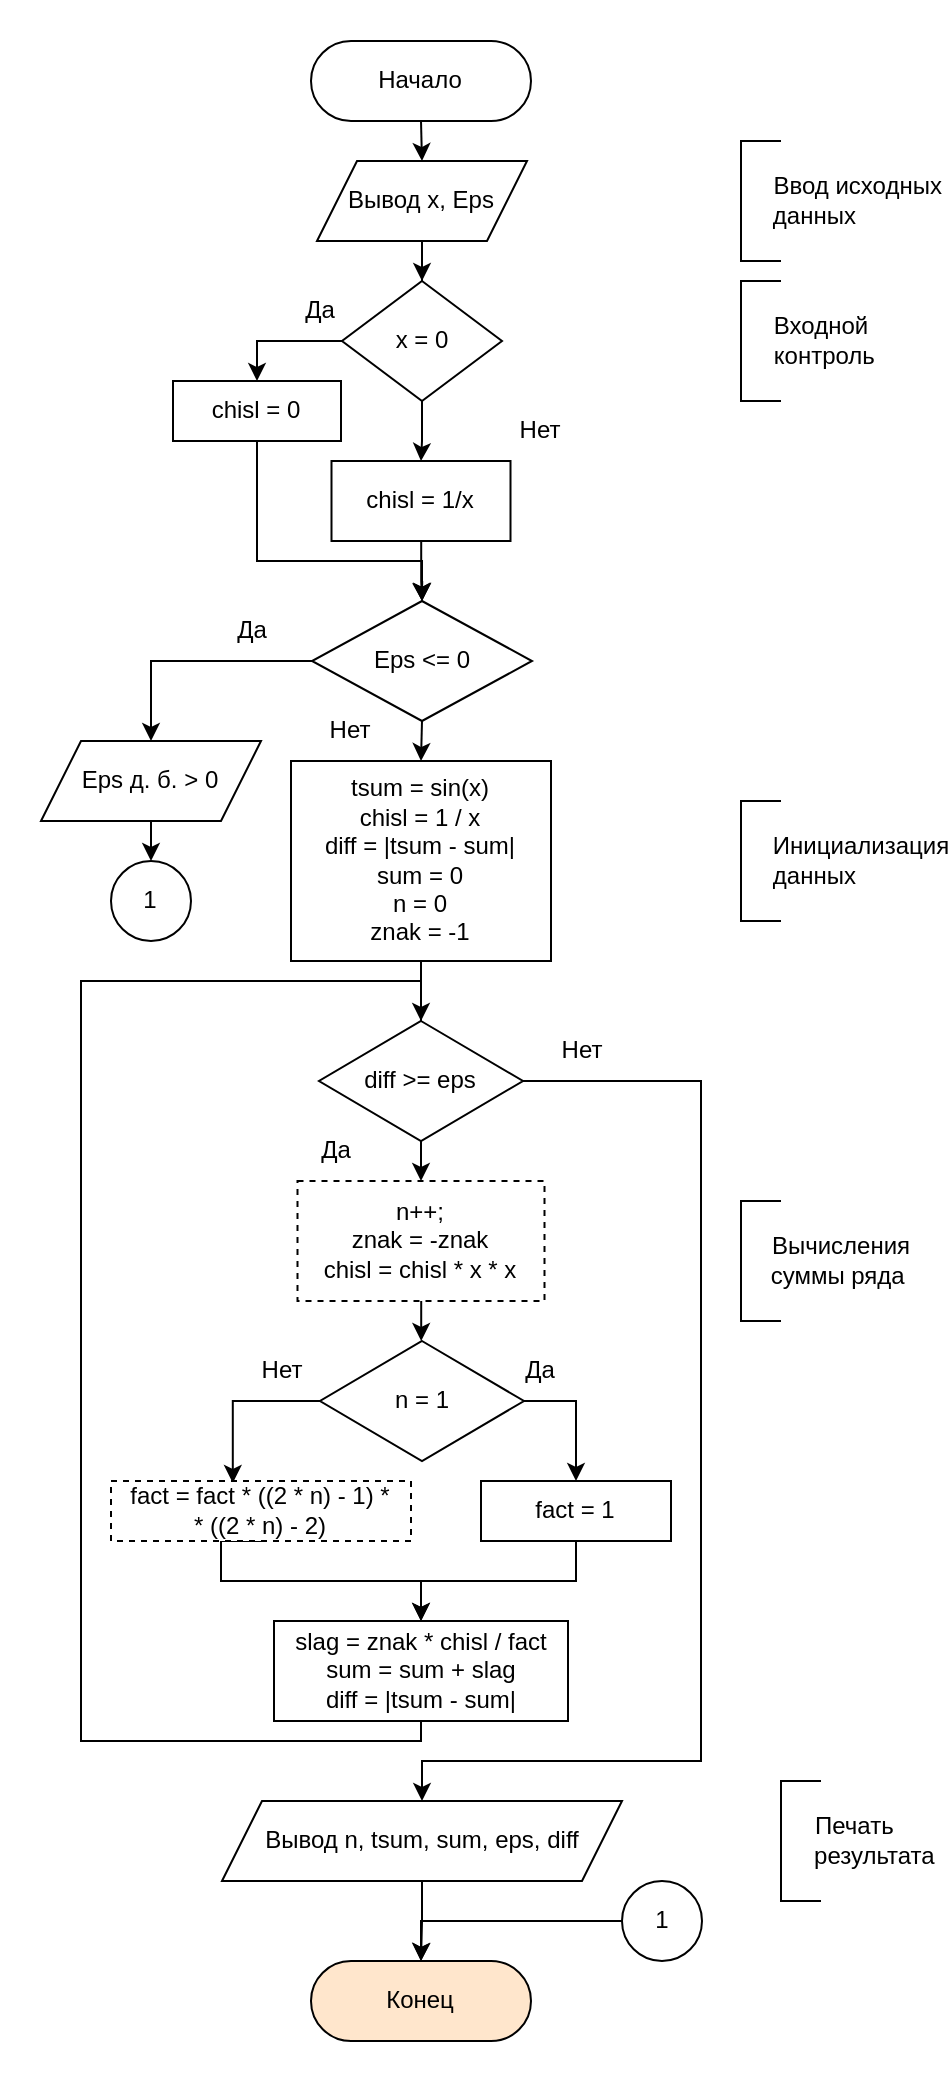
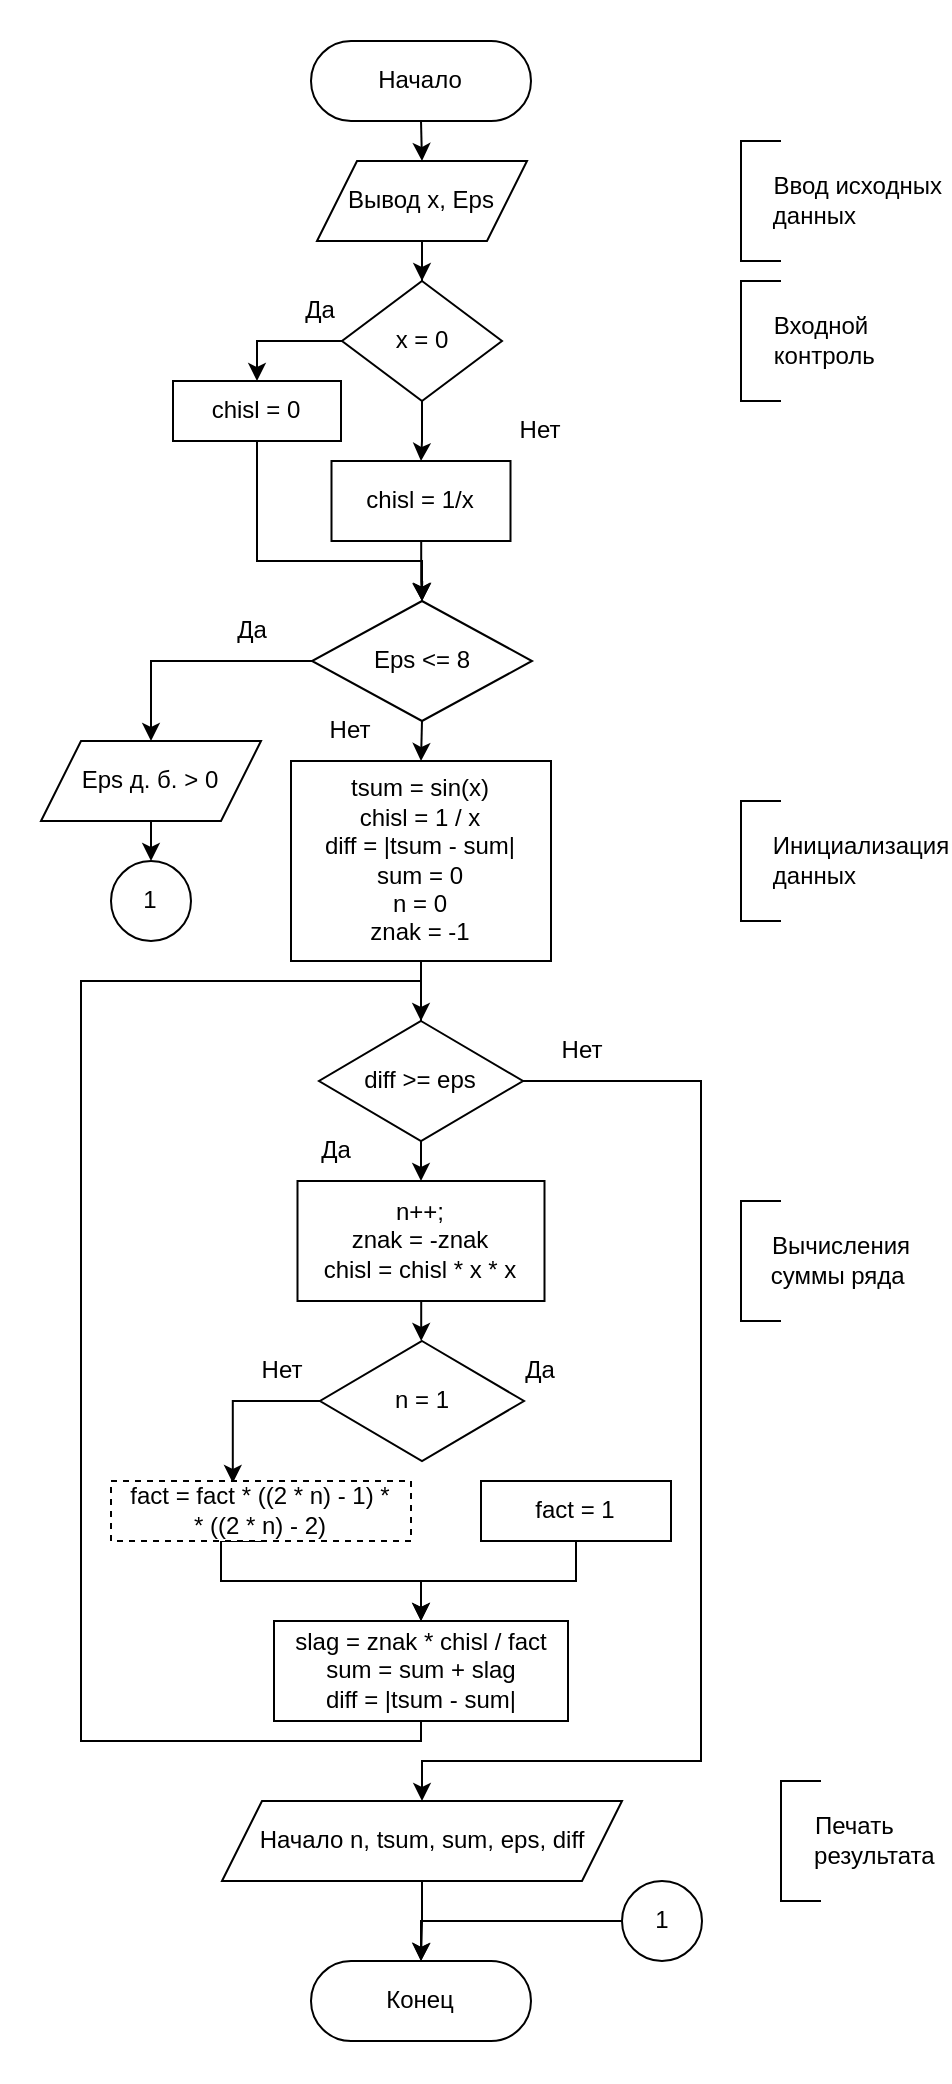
  <mxCell id="0" />
  <mxCell id="1" parent="0" />
  <mxCell id="2" style="edgeStyle=orthogonalEdgeStyle;rounded=0;orthogonalLoop=1;jettySize=auto;html=1;exitX=0.5;exitY=1;exitDx=0;exitDy=0;entryX=0.5;entryY=0;entryDx=0;entryDy=0;" parent="1" source="3" target="5" edge="1"><mxGeometry relative="1" as="geometry" /></mxCell>
  <mxCell id="3" value="Начало" style="rounded=1;whiteSpace=wrap;html=1;arcSize=50;" parent="1" vertex="1"><mxGeometry x="155" y="20" width="110" height="40" as="geometry" /></mxCell>
  <mxCell id="4" style="edgeStyle=orthogonalEdgeStyle;rounded=0;orthogonalLoop=1;jettySize=auto;html=1;entryX=0.5;entryY=0;entryDx=0;entryDy=0;" edge="1" parent="1" source="5" target="46"><mxGeometry relative="1" as="geometry" /></mxCell>
  <mxCell id="5" value="Вывод x, Eps" style="shape=parallelogram;perimeter=parallelogramPerimeter;whiteSpace=wrap;html=1;fixedSize=1;" parent="1" vertex="1"><mxGeometry x="158" y="80" width="105" height="40" as="geometry" /></mxCell>
  <mxCell id="6" style="edgeStyle=orthogonalEdgeStyle;rounded=0;orthogonalLoop=1;jettySize=auto;html=1;exitX=0.5;exitY=1;exitDx=0;exitDy=0;entryX=0.5;entryY=0;entryDx=0;entryDy=0;" parent="1" source="7" target="10" edge="1"><mxGeometry relative="1" as="geometry" /></mxCell>
  <mxCell id="7" value="Eps д. б. &amp;gt; 0" style="shape=parallelogram;perimeter=parallelogramPerimeter;whiteSpace=wrap;html=1;fixedSize=1;" parent="1" vertex="1"><mxGeometry x="20" y="370" width="110" height="40" as="geometry" /></mxCell>
  <mxCell id="8" style="edgeStyle=orthogonalEdgeStyle;rounded=0;orthogonalLoop=1;jettySize=auto;html=1;" edge="1" parent="1" source="9"><mxGeometry relative="1" as="geometry"><mxPoint x="210" y="550" as="targetPoint" /></mxGeometry></mxCell>
  <mxCell id="9" value="&lt;span&gt;tsum = sin(x)&lt;/span&gt;&lt;br&gt;&lt;div&gt;chisl = 1 / x&lt;/div&gt;&lt;div&gt;&lt;span style=&quot;font-size: 12px&quot;&gt;diff = |tsum - sum|&lt;/span&gt;&lt;br&gt;&lt;/div&gt;&lt;div&gt;sum = 0&lt;/div&gt;&lt;div&gt;n = 0&lt;/div&gt;&lt;div&gt;znak = -1&lt;/div&gt;" style="rounded=0;whiteSpace=wrap;html=1;" parent="1" vertex="1"><mxGeometry x="145" y="380" width="130" height="100" as="geometry" /></mxCell>
  <mxCell id="10" value="1" style="ellipse;whiteSpace=wrap;html=1;aspect=fixed;" parent="1" vertex="1"><mxGeometry x="55" y="430" width="40" height="40" as="geometry" /></mxCell>
  <mxCell id="11" style="edgeStyle=orthogonalEdgeStyle;rounded=0;orthogonalLoop=1;jettySize=auto;html=1;exitX=0.5;exitY=1;exitDx=0;exitDy=0;entryX=0.5;entryY=0;entryDx=0;entryDy=0;" parent="1" source="13" target="15" edge="1"><mxGeometry relative="1" as="geometry" /></mxCell>
  <mxCell id="12" style="edgeStyle=orthogonalEdgeStyle;rounded=0;orthogonalLoop=1;jettySize=auto;html=1;exitX=1;exitY=0.5;exitDx=0;exitDy=0;entryX=0.5;entryY=0;entryDx=0;entryDy=0;" parent="1" source="13" target="29" edge="1"><mxGeometry relative="1" as="geometry"><Array as="points"><mxPoint x="350" y="540" /><mxPoint x="350" y="880" /><mxPoint x="211" y="880" /></Array></mxGeometry></mxCell>
  <mxCell id="13" value="diff &amp;gt;= eps" style="rhombus;whiteSpace=wrap;html=1;" parent="1" vertex="1"><mxGeometry x="159" y="510" width="102" height="60" as="geometry" /></mxCell>
  <mxCell id="14" style="edgeStyle=orthogonalEdgeStyle;rounded=0;orthogonalLoop=1;jettySize=auto;html=1;entryX=0.5;entryY=0;entryDx=0;entryDy=0;" parent="1" source="15" target="21" edge="1"><mxGeometry relative="1" as="geometry" /></mxCell>
- <mxCell id="15" value="&lt;div&gt;n++;&lt;/div&gt;&lt;div&gt;znak = -znak&lt;/div&gt;&lt;div&gt;chisl = chisl * x * x&lt;/div&gt;" style="rounded=0;whiteSpace=wrap;html=1;dashed=1;" parent="1" vertex="1"><mxGeometry x="148.25" y="590" width="123.5" height="60" as="geometry" /></mxCell>
+ <mxCell id="15" value="&lt;div&gt;n++;&lt;/div&gt;&lt;div&gt;znak = -znak&lt;/div&gt;&lt;div&gt;chisl = chisl * x * x&lt;/div&gt;" style="rounded=0;whiteSpace=wrap;html=1;" parent="1" vertex="1"><mxGeometry x="148.25" y="590" width="123.5" height="60" as="geometry" /></mxCell>
  <mxCell id="16" style="edgeStyle=orthogonalEdgeStyle;rounded=0;orthogonalLoop=1;jettySize=auto;html=1;exitX=0.5;exitY=1;exitDx=0;exitDy=0;entryX=0.5;entryY=0;entryDx=0;entryDy=0;" parent="1" source="18" target="9" edge="1"><mxGeometry relative="1" as="geometry" /></mxCell>
  <mxCell id="17" style="edgeStyle=orthogonalEdgeStyle;rounded=0;orthogonalLoop=1;jettySize=auto;html=1;exitX=0;exitY=0.5;exitDx=0;exitDy=0;entryX=0.5;entryY=0;entryDx=0;entryDy=0;" parent="1" source="18" target="7" edge="1"><mxGeometry relative="1" as="geometry" /></mxCell>
- <mxCell id="18" value="Eps &amp;lt;= 0" style="rhombus;whiteSpace=wrap;html=1;" parent="1" vertex="1"><mxGeometry x="155.5" y="300" width="110" height="60" as="geometry" /></mxCell>
- <mxCell id="19" style="edgeStyle=orthogonalEdgeStyle;rounded=0;orthogonalLoop=1;jettySize=auto;html=1;exitX=1;exitY=0.5;exitDx=0;exitDy=0;entryX=0.5;entryY=0;entryDx=0;entryDy=0;" parent="1" source="21" target="23" edge="1"><mxGeometry relative="1" as="geometry" /></mxCell>
+ <mxCell id="18" value="Eps &amp;lt;= 8" style="rhombus;whiteSpace=wrap;html=1;" parent="1" vertex="1"><mxGeometry x="155.5" y="300" width="110" height="60" as="geometry" /></mxCell>
  <mxCell id="20" style="edgeStyle=orthogonalEdgeStyle;rounded=0;orthogonalLoop=1;jettySize=auto;html=1;exitX=0;exitY=0.5;exitDx=0;exitDy=0;entryX=0.406;entryY=0.033;entryDx=0;entryDy=0;entryPerimeter=0;" parent="1" source="21" target="25" edge="1"><mxGeometry relative="1" as="geometry" /></mxCell>
  <mxCell id="21" value="n = 1" style="rhombus;whiteSpace=wrap;html=1;" parent="1" vertex="1"><mxGeometry x="159.5" y="670" width="102" height="60" as="geometry" /></mxCell>
  <mxCell id="22" style="edgeStyle=orthogonalEdgeStyle;rounded=0;orthogonalLoop=1;jettySize=auto;html=1;exitX=0.5;exitY=1;exitDx=0;exitDy=0;entryX=0.5;entryY=0;entryDx=0;entryDy=0;" parent="1" source="23" target="27" edge="1"><mxGeometry relative="1" as="geometry" /></mxCell>
  <mxCell id="23" value="fact = 1" style="rounded=0;whiteSpace=wrap;html=1;" parent="1" vertex="1"><mxGeometry x="240" y="740" width="95" height="30" as="geometry" /></mxCell>
  <mxCell id="24" style="edgeStyle=orthogonalEdgeStyle;rounded=0;orthogonalLoop=1;jettySize=auto;html=1;exitX=0.5;exitY=1;exitDx=0;exitDy=0;" parent="1" source="25" edge="1"><mxGeometry relative="1" as="geometry"><mxPoint x="210" y="810" as="targetPoint" /><Array as="points"><mxPoint x="110" y="770" /><mxPoint x="110" y="790" /><mxPoint x="210" y="790" /></Array></mxGeometry></mxCell>
  <mxCell id="25" value="fact = fact * ((2 * n) - 1) *&lt;br&gt;* ((2 * n) - 2)" style="rounded=0;whiteSpace=wrap;html=1;dashed=1;" parent="1" vertex="1"><mxGeometry x="55" y="740" width="150" height="30" as="geometry" /></mxCell>
  <mxCell id="26" style="edgeStyle=orthogonalEdgeStyle;rounded=0;orthogonalLoop=1;jettySize=auto;html=1;exitX=0.5;exitY=1;exitDx=0;exitDy=0;entryX=0.5;entryY=0;entryDx=0;entryDy=0;" parent="1" source="27" edge="1" target="13"><mxGeometry relative="1" as="geometry"><mxPoint x="210" y="450" as="targetPoint" /><Array as="points"><mxPoint x="210" y="870" /><mxPoint x="40" y="870" /><mxPoint x="40" y="490" /><mxPoint x="210" y="490" /></Array></mxGeometry></mxCell>
  <mxCell id="27" value="&lt;div&gt;slag = znak * chisl / fact&lt;/div&gt;&lt;div&gt;&lt;span&gt;sum = sum + slag&lt;/span&gt;&lt;/div&gt;&lt;div&gt;diff = |tsum - sum|&lt;span&gt;&lt;br&gt;&lt;/span&gt;&lt;/div&gt;" style="rounded=0;whiteSpace=wrap;html=1;" parent="1" vertex="1"><mxGeometry x="136.5" y="810" width="147" height="50" as="geometry" /></mxCell>
  <mxCell id="28" style="edgeStyle=orthogonalEdgeStyle;rounded=0;orthogonalLoop=1;jettySize=auto;html=1;exitX=0.5;exitY=1;exitDx=0;exitDy=0;entryX=0.5;entryY=0;entryDx=0;entryDy=0;" parent="1" source="29" target="30" edge="1"><mxGeometry relative="1" as="geometry"><mxPoint x="211" y="980" as="targetPoint" /></mxGeometry></mxCell>
- <mxCell id="29" value="&lt;div&gt;Вывод n,&lt;span&gt;&amp;nbsp;tsum,&amp;nbsp;&lt;/span&gt;&lt;span&gt;sum,&amp;nbsp;&lt;/span&gt;&lt;span&gt;eps,&lt;/span&gt;&lt;span&gt;&amp;nbsp;diff&lt;/span&gt;&lt;/div&gt;" style="shape=parallelogram;perimeter=parallelogramPerimeter;whiteSpace=wrap;html=1;fixedSize=1;" parent="1" vertex="1"><mxGeometry x="110.5" y="900" width="200" height="40" as="geometry" /></mxCell>
- <mxCell id="30" value="Конец" style="rounded=1;whiteSpace=wrap;html=1;arcSize=50;fillColor=#ffe6cc;" parent="1" vertex="1"><mxGeometry x="155" y="980" width="110" height="40" as="geometry" /></mxCell>
+ <mxCell id="29" value="&lt;div&gt;Начало n,&lt;span&gt;&amp;nbsp;tsum,&amp;nbsp;&lt;/span&gt;&lt;span&gt;sum,&amp;nbsp;&lt;/span&gt;&lt;span&gt;eps,&lt;/span&gt;&lt;span&gt;&amp;nbsp;diff&lt;/span&gt;&lt;/div&gt;" style="shape=parallelogram;perimeter=parallelogramPerimeter;whiteSpace=wrap;html=1;fixedSize=1;" parent="1" vertex="1"><mxGeometry x="110.5" y="900" width="200" height="40" as="geometry" /></mxCell>
+ <mxCell id="30" value="Конец" style="rounded=1;whiteSpace=wrap;html=1;arcSize=50;" parent="1" vertex="1"><mxGeometry x="155" y="980" width="110" height="40" as="geometry" /></mxCell>
  <mxCell id="31" value="Да" style="text;html=1;strokeColor=none;fillColor=none;align=center;verticalAlign=middle;whiteSpace=wrap;rounded=0;" parent="1" vertex="1"><mxGeometry x="95.5" y="300" width="60" height="30" as="geometry" /></mxCell>
  <mxCell id="32" value="Нет" style="text;html=1;strokeColor=none;fillColor=none;align=center;verticalAlign=middle;whiteSpace=wrap;rounded=0;" parent="1" vertex="1"><mxGeometry x="145" y="350" width="60" height="30" as="geometry" /></mxCell>
  <mxCell id="33" value="Да" style="text;html=1;strokeColor=none;fillColor=none;align=center;verticalAlign=middle;whiteSpace=wrap;rounded=0;" parent="1" vertex="1"><mxGeometry x="138" y="560" width="60" height="30" as="geometry" /></mxCell>
  <mxCell id="34" value="Да" style="text;html=1;strokeColor=none;fillColor=none;align=center;verticalAlign=middle;whiteSpace=wrap;rounded=0;" parent="1" vertex="1"><mxGeometry x="239.5" y="670" width="60" height="30" as="geometry" /></mxCell>
  <mxCell id="35" value="Нет" style="text;html=1;strokeColor=none;fillColor=none;align=center;verticalAlign=middle;whiteSpace=wrap;rounded=0;" parent="1" vertex="1"><mxGeometry x="110.5" y="670" width="60" height="30" as="geometry" /></mxCell>
  <mxCell id="36" value="Нет" style="text;html=1;strokeColor=none;fillColor=none;align=center;verticalAlign=middle;whiteSpace=wrap;rounded=0;" parent="1" vertex="1"><mxGeometry x="261" y="510" width="60" height="30" as="geometry" /></mxCell>
  <mxCell id="37" style="edgeStyle=orthogonalEdgeStyle;rounded=0;orthogonalLoop=1;jettySize=auto;html=1;exitX=0;exitY=0.5;exitDx=0;exitDy=0;entryX=0.5;entryY=0;entryDx=0;entryDy=0;" parent="1" source="38" target="30" edge="1"><mxGeometry relative="1" as="geometry"><mxPoint x="211" y="980" as="targetPoint" /></mxGeometry></mxCell>
  <mxCell id="38" value="1" style="ellipse;whiteSpace=wrap;html=1;aspect=fixed;" parent="1" vertex="1"><mxGeometry x="310.5" y="940" width="40" height="40" as="geometry" /></mxCell>
  <mxCell id="39" value="&amp;nbsp; &amp;nbsp; &amp;nbsp; &amp;nbsp; &amp;nbsp; &amp;nbsp; &amp;nbsp; &amp;nbsp; &amp;nbsp;&lt;span style=&quot;white-space: pre&quot;&gt;&#09;&lt;/span&gt;&amp;nbsp; &amp;nbsp; &amp;nbsp;Ввод исходных&lt;br&gt;&amp;nbsp; &amp;nbsp; &lt;span style=&quot;white-space: pre&quot;&gt;&#09;&lt;/span&gt;&lt;span style=&quot;white-space: pre&quot;&gt;&#09;&lt;/span&gt;данных" style="strokeWidth=1;html=1;shape=mxgraph.flowchart.annotation_1;align=center;pointerEvents=1;labelPosition=center;verticalLabelPosition=middle;verticalAlign=middle;" parent="1" vertex="1"><mxGeometry x="370" y="70" width="20" height="60" as="geometry" /></mxCell>
  <mxCell id="40" value="&amp;nbsp; &amp;nbsp; &amp;nbsp; &amp;nbsp; &amp;nbsp; &amp;nbsp; &amp;nbsp; &amp;nbsp; &amp;nbsp; Входной&lt;br&gt;&amp;nbsp; &amp;nbsp; &lt;span style=&quot;white-space: pre&quot;&gt;&#09;&lt;/span&gt;&lt;span style=&quot;white-space: pre&quot;&gt;&#09;&lt;/span&gt;&amp;nbsp; &amp;nbsp;контроль" style="strokeWidth=1;html=1;shape=mxgraph.flowchart.annotation_1;align=center;pointerEvents=1;labelPosition=center;verticalLabelPosition=middle;verticalAlign=middle;" parent="1" vertex="1"><mxGeometry x="370" y="140" width="20" height="60" as="geometry" /></mxCell>
  <mxCell id="41" value="&amp;nbsp; &amp;nbsp; &amp;nbsp; &amp;nbsp; &amp;nbsp; &amp;nbsp; &amp;nbsp; &amp;nbsp; &amp;nbsp; &amp;nbsp; &amp;nbsp; &amp;nbsp; &amp;nbsp; &amp;nbsp; &amp;nbsp; Инициализация&lt;br&gt;&amp;nbsp; &amp;nbsp; &lt;span style=&quot;white-space: pre&quot;&gt;&#09;&lt;/span&gt;&lt;span style=&quot;white-space: pre&quot;&gt;&#09;&lt;/span&gt;данных" style="strokeWidth=1;html=1;shape=mxgraph.flowchart.annotation_1;align=center;pointerEvents=1;labelPosition=center;verticalLabelPosition=middle;verticalAlign=middle;" parent="1" vertex="1"><mxGeometry x="370" y="400" width="20" height="60" as="geometry" /></mxCell>
  <mxCell id="42" value="&amp;nbsp; &amp;nbsp; &amp;nbsp; &amp;nbsp; &amp;nbsp; &amp;nbsp; &amp;nbsp; &amp;nbsp; &amp;nbsp; &amp;nbsp; &amp;nbsp; &amp;nbsp; Вычисления&lt;br&gt;&amp;nbsp; &amp;nbsp; &lt;span style=&quot;white-space: pre&quot;&gt;&#09;&lt;/span&gt;&lt;span style=&quot;white-space: pre&quot;&gt;&#09;&lt;/span&gt;&amp;nbsp; &amp;nbsp; &amp;nbsp; &amp;nbsp;суммы ряда" style="strokeWidth=1;html=1;shape=mxgraph.flowchart.annotation_1;align=center;pointerEvents=1;labelPosition=center;verticalLabelPosition=middle;verticalAlign=middle;" parent="1" vertex="1"><mxGeometry x="370" y="600" width="20" height="60" as="geometry" /></mxCell>
  <mxCell id="43" value="&amp;nbsp; &amp;nbsp; &amp;nbsp; &amp;nbsp; &amp;nbsp; &amp;nbsp; &amp;nbsp; &amp;nbsp; Печать&lt;br&gt;&amp;nbsp; &amp;nbsp; &lt;span style=&quot;white-space: pre&quot;&gt;&#09;&lt;/span&gt;&lt;span style=&quot;white-space: pre&quot;&gt;&#09;&lt;/span&gt;&amp;nbsp; &amp;nbsp; &amp;nbsp; результата" style="strokeWidth=1;html=1;shape=mxgraph.flowchart.annotation_1;align=center;pointerEvents=1;labelPosition=center;verticalLabelPosition=middle;verticalAlign=middle;" parent="1" vertex="1"><mxGeometry x="390" y="890" width="20" height="60" as="geometry" /></mxCell>
  <mxCell id="44" style="edgeStyle=orthogonalEdgeStyle;rounded=0;orthogonalLoop=1;jettySize=auto;html=1;" edge="1" parent="1" source="46" target="48"><mxGeometry relative="1" as="geometry"><mxPoint x="120.5" y="210" as="targetPoint" /><Array as="points"><mxPoint x="128" y="170" /></Array></mxGeometry></mxCell>
  <mxCell id="45" style="edgeStyle=orthogonalEdgeStyle;rounded=0;orthogonalLoop=1;jettySize=auto;html=1;entryX=0.5;entryY=0;entryDx=0;entryDy=0;" edge="1" parent="1" source="46" target="51"><mxGeometry relative="1" as="geometry"><mxPoint x="210.5" y="280" as="targetPoint" /></mxGeometry></mxCell>
  <mxCell id="46" value="x = 0" style="rhombus;whiteSpace=wrap;html=1;" vertex="1" parent="1"><mxGeometry x="170.5" y="140" width="80" height="60" as="geometry" /></mxCell>
  <mxCell id="47" style="edgeStyle=orthogonalEdgeStyle;rounded=0;orthogonalLoop=1;jettySize=auto;html=1;entryX=0.5;entryY=0;entryDx=0;entryDy=0;" edge="1" parent="1" source="48" target="18"><mxGeometry relative="1" as="geometry"><mxPoint x="210" y="310" as="targetPoint" /><Array as="points"><mxPoint x="128" y="280" /><mxPoint x="210" y="280" /></Array></mxGeometry></mxCell>
  <mxCell id="48" value="chisl = 0" style="rounded=0;whiteSpace=wrap;html=1;" vertex="1" parent="1"><mxGeometry x="86" y="190" width="84" height="30" as="geometry" /></mxCell>
  <mxCell id="49" style="edgeStyle=orthogonalEdgeStyle;rounded=0;orthogonalLoop=1;jettySize=auto;html=1;entryX=0.5;entryY=0;entryDx=0;entryDy=0;" edge="1" parent="1" target="18"><mxGeometry relative="1" as="geometry"><mxPoint x="210.6" y="290" as="sourcePoint" /></mxGeometry></mxCell>
  <mxCell id="50" style="edgeStyle=orthogonalEdgeStyle;rounded=0;orthogonalLoop=1;jettySize=auto;html=1;entryX=0.5;entryY=0;entryDx=0;entryDy=0;" edge="1" parent="1" source="51" target="18"><mxGeometry relative="1" as="geometry"><mxPoint x="250" y="295" as="targetPoint" /></mxGeometry></mxCell>
  <mxCell id="51" value="chisl = 1/x" style="rounded=0;whiteSpace=wrap;html=1;" vertex="1" parent="1"><mxGeometry x="165.25" y="230" width="89.5" height="40" as="geometry" /></mxCell>
  <mxCell id="52" value="Да" style="text;html=1;strokeColor=none;fillColor=none;align=center;verticalAlign=middle;whiteSpace=wrap;rounded=0;" vertex="1" parent="1"><mxGeometry x="130" y="140" width="60" height="30" as="geometry" /></mxCell>
  <mxCell id="53" value="Нет" style="text;html=1;strokeColor=none;fillColor=none;align=center;verticalAlign=middle;whiteSpace=wrap;rounded=0;" vertex="1" parent="1"><mxGeometry x="240" y="200" width="60" height="30" as="geometry" /></mxCell>
